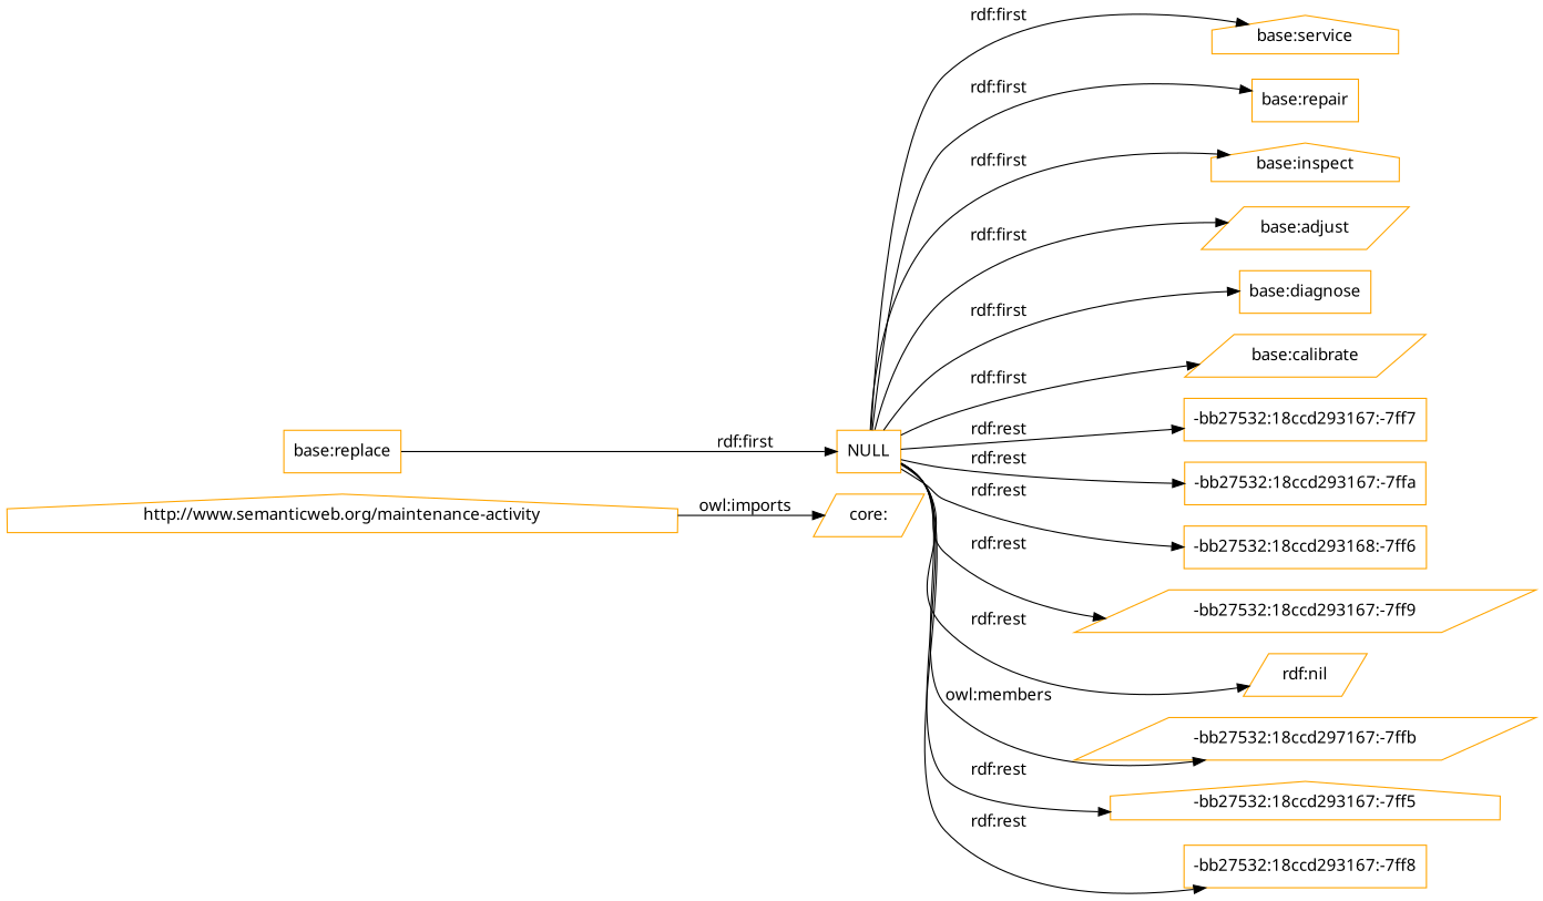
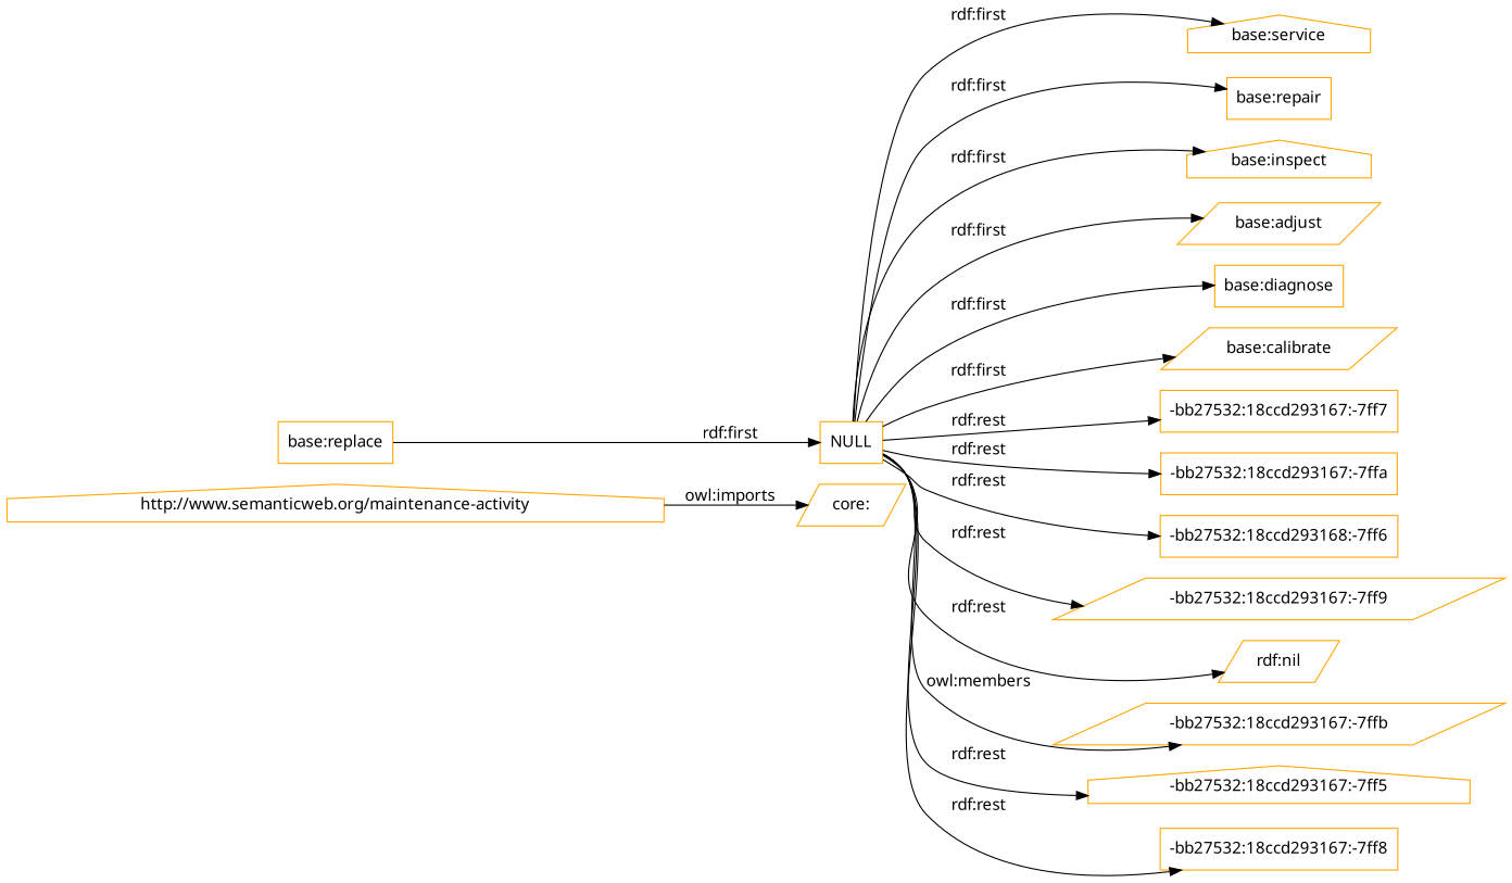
  digraph {
    fontname="Noto Sans"
    rankdir=LR
    node [color=orange fontname="Noto Sans" shape=box]
    edge [fontname="Noto Sans"]
    "http://www.semanticweb.org/maintenance-activity" [shape=house]
    "core:" [shape=parallelogram]
    "base:service" [shape=house]
    NULL
    "base:repair"
    "base:inspect" [shape=house]
    "base:adjust" [shape=parallelogram]
    "base:diagnose"
    "base:calibrate" [shape=parallelogram]
    "-bb27532:18ccd293167:-7ff7"
    "-bb27532:18ccd293167:-7ffa"
    n12 [label="-bb27532:18ccd293168:-7ff6"]
    "-bb27532:18ccd293167:-7ff9" [shape=parallelogram]
    "rdf:nil" [shape=parallelogram]
-   "-bb27532:18ccd293167:-7ffb" [shape=parallelogram label="-bb27532:18ccd297167:-7ffb"]
+   "-bb27532:18ccd293167:-7ffb" [shape=parallelogram]
    "-bb27532:18ccd293167:-7ff5" [shape=house]
    "-bb27532:18ccd293167:-7ff8"
    "base:replace"
    "http://www.semanticweb.org/maintenance-activity" -> "core:" [label="owl:imports"]
    NULL -> "base:service" [label="rdf:first"]
    NULL -> "base:repair" [label="rdf:first"]
    NULL -> "base:inspect" [label="rdf:first"]
    NULL -> "base:adjust" [label="rdf:first"]
    NULL -> "base:diagnose" [label="rdf:first"]
    NULL -> "base:calibrate" [label="rdf:first"]
    NULL -> "-bb27532:18ccd293167:-7ff7" [label="rdf:rest"]
    NULL -> "-bb27532:18ccd293167:-7ffa" [label="rdf:rest"]
    NULL -> n12 [label="rdf:rest"]
    NULL -> "-bb27532:18ccd293167:-7ff9" [label="rdf:rest"]
    NULL -> "rdf:nil" [label="rdf:rest"]
    NULL -> "-bb27532:18ccd293167:-7ffb" [label="owl:members"]
    NULL -> "-bb27532:18ccd293167:-7ff5" [label="rdf:rest"]
    NULL -> "-bb27532:18ccd293167:-7ff8" [label="rdf:rest"]
    "base:replace" -> NULL [label="rdf:first"]
  }
